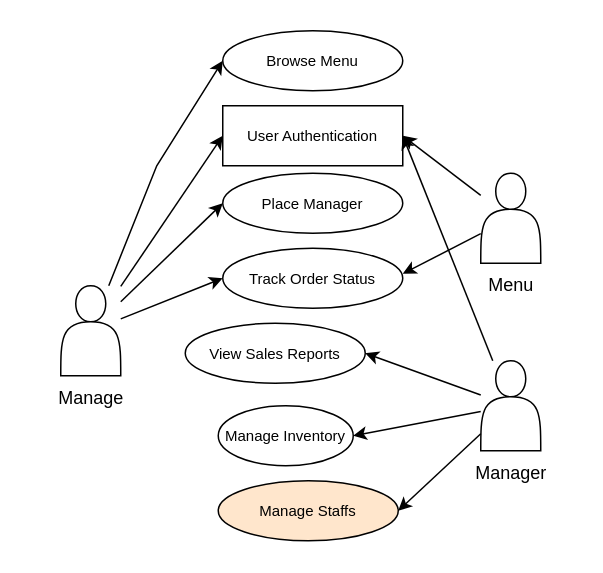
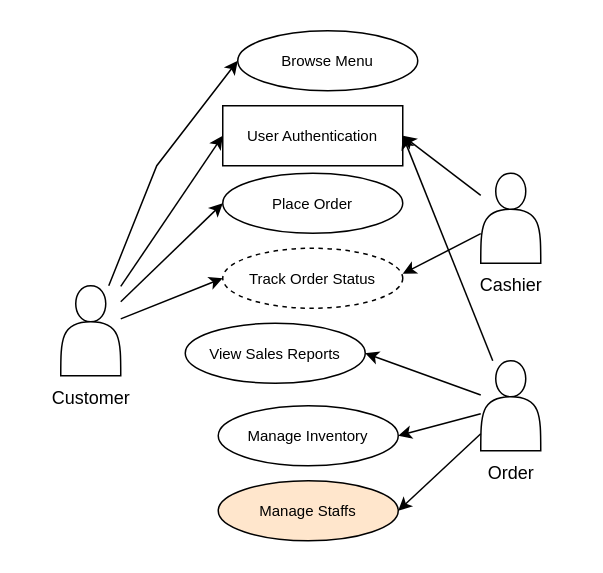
  <mxCell id="0" />
  <mxCell id="1" parent="0" />
- <mxCell id="2" value="&lt;font style=&quot;font-size: 10px;&quot;&gt;Place Manager&lt;/font&gt;" style="ellipse;whiteSpace=wrap;html=1;" vertex="1" parent="1"><mxGeometry x="148" y="115" width="120" height="40" as="geometry" /></mxCell>
- <mxCell id="3" value="&lt;font style=&quot;font-size: 10px;&quot;&gt;Track Order Status&lt;/font&gt;" style="ellipse;whiteSpace=wrap;html=1;" vertex="1" parent="1"><mxGeometry x="148" y="165" width="120" height="40" as="geometry" /></mxCell>
- <mxCell id="4" value="&lt;font style=&quot;font-size: 10px;&quot;&gt;Manage Inventory&lt;/font&gt;" style="ellipse;whiteSpace=wrap;html=1;" vertex="1" parent="1"><mxGeometry x="145" y="270" width="90" height="40" as="geometry" /></mxCell>
+ <mxCell id="2" value="&lt;font style=&quot;font-size: 10px;&quot;&gt;Place Order&lt;/font&gt;" style="ellipse;whiteSpace=wrap;html=1;" vertex="1" parent="1"><mxGeometry x="148" y="115" width="120" height="40" as="geometry" /></mxCell>
+ <mxCell id="3" value="&lt;font style=&quot;font-size: 10px;&quot;&gt;Track Order Status&lt;/font&gt;" style="ellipse;whiteSpace=wrap;html=1;dashed=1;" vertex="1" parent="1"><mxGeometry x="148" y="165" width="120" height="40" as="geometry" /></mxCell>
+ <mxCell id="4" value="&lt;font style=&quot;font-size: 10px;&quot;&gt;Manage Inventory&lt;/font&gt;" style="ellipse;whiteSpace=wrap;html=1;" vertex="1" parent="1"><mxGeometry x="145" y="270" width="120" height="40" as="geometry" /></mxCell>
  <mxCell id="5" value="&lt;font style=&quot;font-size: 10px;&quot;&gt;View Sales Reports&lt;/font&gt;" style="ellipse;whiteSpace=wrap;html=1;" vertex="1" parent="1"><mxGeometry x="123" y="215" width="120" height="40" as="geometry" /></mxCell>
  <mxCell id="6" value="&lt;font style=&quot;font-size: 10px;&quot;&gt;Manage Staffs&lt;/font&gt;" style="ellipse;whiteSpace=wrap;html=1;fillColor=#ffe6cc;" vertex="1" parent="1"><mxGeometry x="145" y="320" width="120" height="40" as="geometry" /></mxCell>
  <mxCell id="7" value="&lt;font style=&quot;font-size: 10px;&quot;&gt;User Authentication&lt;/font&gt;" style="whiteSpace=wrap;html=1;rounded=0;" vertex="1" parent="1"><mxGeometry x="148" y="70" width="120" height="40" as="geometry" /></mxCell>
  <mxCell id="8" value="" style="group" vertex="1" connectable="0" parent="1"><mxGeometry x="35" y="190" width="65" height="90" as="geometry" /></mxCell>
  <mxCell id="9" value="" style="shape=actor;whiteSpace=wrap;html=1;" vertex="1" parent="8"><mxGeometry x="5" width="40" height="60" as="geometry" /></mxCell>
- <mxCell id="10" value="Manage" style="text;html=1;align=center;verticalAlign=middle;resizable=0;points=[];autosize=1;strokeColor=none;fillColor=none;" vertex="1" parent="8"><mxGeometry x="-15" y="60" width="80" height="30" as="geometry" /></mxCell>
+ <mxCell id="10" value="Customer" style="text;html=1;align=center;verticalAlign=middle;resizable=0;points=[];autosize=1;strokeColor=none;fillColor=none;" vertex="1" parent="8"><mxGeometry x="-15" y="60" width="80" height="30" as="geometry" /></mxCell>
  <mxCell id="11" style="rounded=0;orthogonalLoop=1;jettySize=auto;html=1;entryX=0;entryY=0.5;entryDx=0;entryDy=0;" edge="1" parent="1" source="9" target="2"><mxGeometry relative="1" as="geometry" /></mxCell>
  <mxCell id="12" style="rounded=0;orthogonalLoop=1;jettySize=auto;html=1;entryX=0;entryY=0.5;entryDx=0;entryDy=0;" edge="1" parent="1" source="9" target="3"><mxGeometry relative="1" as="geometry" /></mxCell>
  <mxCell id="13" value="" style="group" vertex="1" connectable="0" parent="1"><mxGeometry x="315" y="115" width="65" height="90" as="geometry" /></mxCell>
  <mxCell id="14" value="" style="shape=actor;whiteSpace=wrap;html=1;" vertex="1" parent="13"><mxGeometry x="5" width="40" height="60" as="geometry" /></mxCell>
- <mxCell id="15" value="Menu" style="text;html=1;align=center;verticalAlign=middle;resizable=0;points=[];autosize=1;strokeColor=none;fillColor=none;" vertex="1" parent="13"><mxGeometry x="-5" y="60" width="60" height="30" as="geometry" /></mxCell>
+ <mxCell id="15" value="Cashier" style="text;html=1;align=center;verticalAlign=middle;resizable=0;points=[];autosize=1;strokeColor=none;fillColor=none;" vertex="1" parent="13"><mxGeometry x="-5" y="60" width="60" height="30" as="geometry" /></mxCell>
  <mxCell id="16" value="" style="group" vertex="1" connectable="0" parent="1"><mxGeometry x="315" y="240" width="65" height="90" as="geometry" /></mxCell>
  <mxCell id="17" value="" style="shape=actor;whiteSpace=wrap;html=1;" vertex="1" parent="16"><mxGeometry x="5" width="40" height="60" as="geometry" /></mxCell>
- <mxCell id="18" value="Manager" style="text;html=1;align=center;verticalAlign=middle;resizable=0;points=[];autosize=1;strokeColor=none;fillColor=none;" vertex="1" parent="16"><mxGeometry x="-10" y="60" width="70" height="30" as="geometry" /></mxCell>
+ <mxCell id="18" value="Order" style="text;html=1;align=center;verticalAlign=middle;resizable=0;points=[];autosize=1;strokeColor=none;fillColor=none;" vertex="1" parent="16"><mxGeometry x="-10" y="60" width="70" height="30" as="geometry" /></mxCell>
  <mxCell id="19" style="rounded=0;orthogonalLoop=1;jettySize=auto;html=1;entryX=1;entryY=0.425;entryDx=0;entryDy=0;entryPerimeter=0;" edge="1" parent="1" source="14" target="3"><mxGeometry relative="1" as="geometry" /></mxCell>
  <mxCell id="20" style="rounded=0;orthogonalLoop=1;jettySize=auto;html=1;entryX=0;entryY=0.5;entryDx=0;entryDy=0;" edge="1" parent="1" source="9" target="7"><mxGeometry relative="1" as="geometry" /></mxCell>
  <mxCell id="21" style="rounded=0;orthogonalLoop=1;jettySize=auto;html=1;entryX=1;entryY=0.5;entryDx=0;entryDy=0;" edge="1" parent="1" source="14" target="7"><mxGeometry relative="1" as="geometry"><mxPoint x="265" y="357" as="targetPoint" /></mxGeometry></mxCell>
  <mxCell id="22" style="rounded=0;orthogonalLoop=1;jettySize=auto;html=1;entryX=1;entryY=0.5;entryDx=0;entryDy=0;" edge="1" parent="1" source="17" target="4"><mxGeometry relative="1" as="geometry" /></mxCell>
  <mxCell id="23" style="rounded=0;orthogonalLoop=1;jettySize=auto;html=1;entryX=1;entryY=0.5;entryDx=0;entryDy=0;" edge="1" parent="1" source="17" target="5"><mxGeometry relative="1" as="geometry" /></mxCell>
  <mxCell id="24" style="rounded=0;orthogonalLoop=1;jettySize=auto;html=1;entryX=1;entryY=0.5;entryDx=0;entryDy=0;" edge="1" parent="1" source="17" target="6"><mxGeometry relative="1" as="geometry" /></mxCell>
  <mxCell id="25" style="rounded=0;orthogonalLoop=1;jettySize=auto;html=1;entryX=1;entryY=0.5;entryDx=0;entryDy=0;" edge="1" parent="1" source="17" target="7"><mxGeometry relative="1" as="geometry" /></mxCell>
- <mxCell id="26" value="&lt;font style=&quot;font-size: 10px;&quot;&gt;Browse Menu&lt;/font&gt;" style="ellipse;whiteSpace=wrap;html=1;" vertex="1" parent="1"><mxGeometry x="148" y="20" width="120" height="40" as="geometry" /></mxCell>
+ <mxCell id="26" value="&lt;font style=&quot;font-size: 10px;&quot;&gt;Browse Menu&lt;/font&gt;" style="ellipse;whiteSpace=wrap;html=1;" vertex="1" parent="1"><mxGeometry x="158" y="20" width="120" height="40" as="geometry" /></mxCell>
  <mxCell id="27" style="rounded=0;orthogonalLoop=1;jettySize=auto;html=1;entryX=0;entryY=0.5;entryDx=0;entryDy=0;" edge="1" parent="1" source="9" target="26"><mxGeometry relative="1" as="geometry"><mxPoint x="124" y="50" as="targetPoint" /><Array as="points"><mxPoint x="104" y="110" /></Array></mxGeometry></mxCell>
